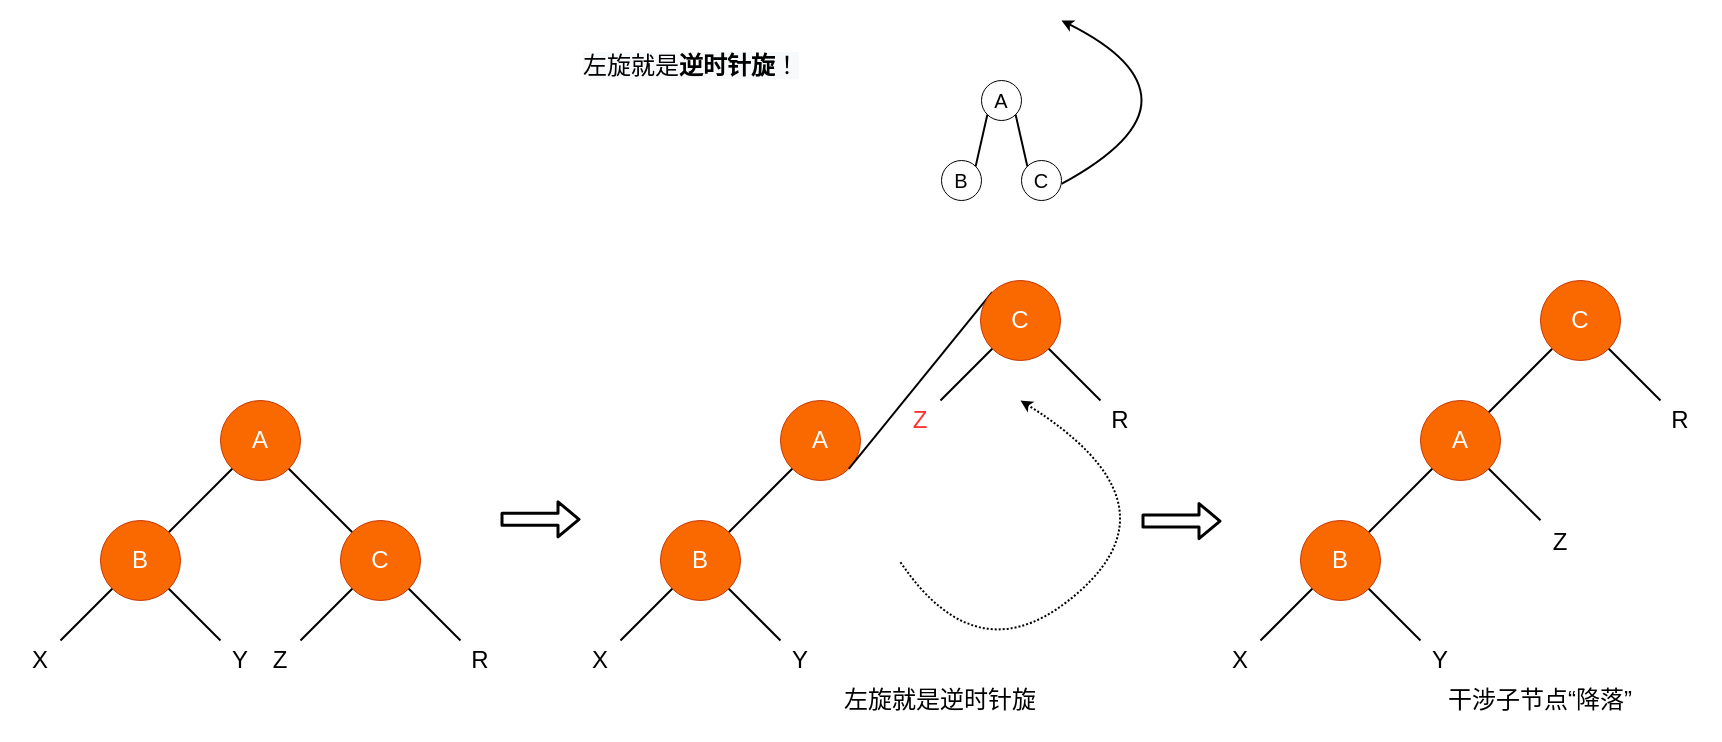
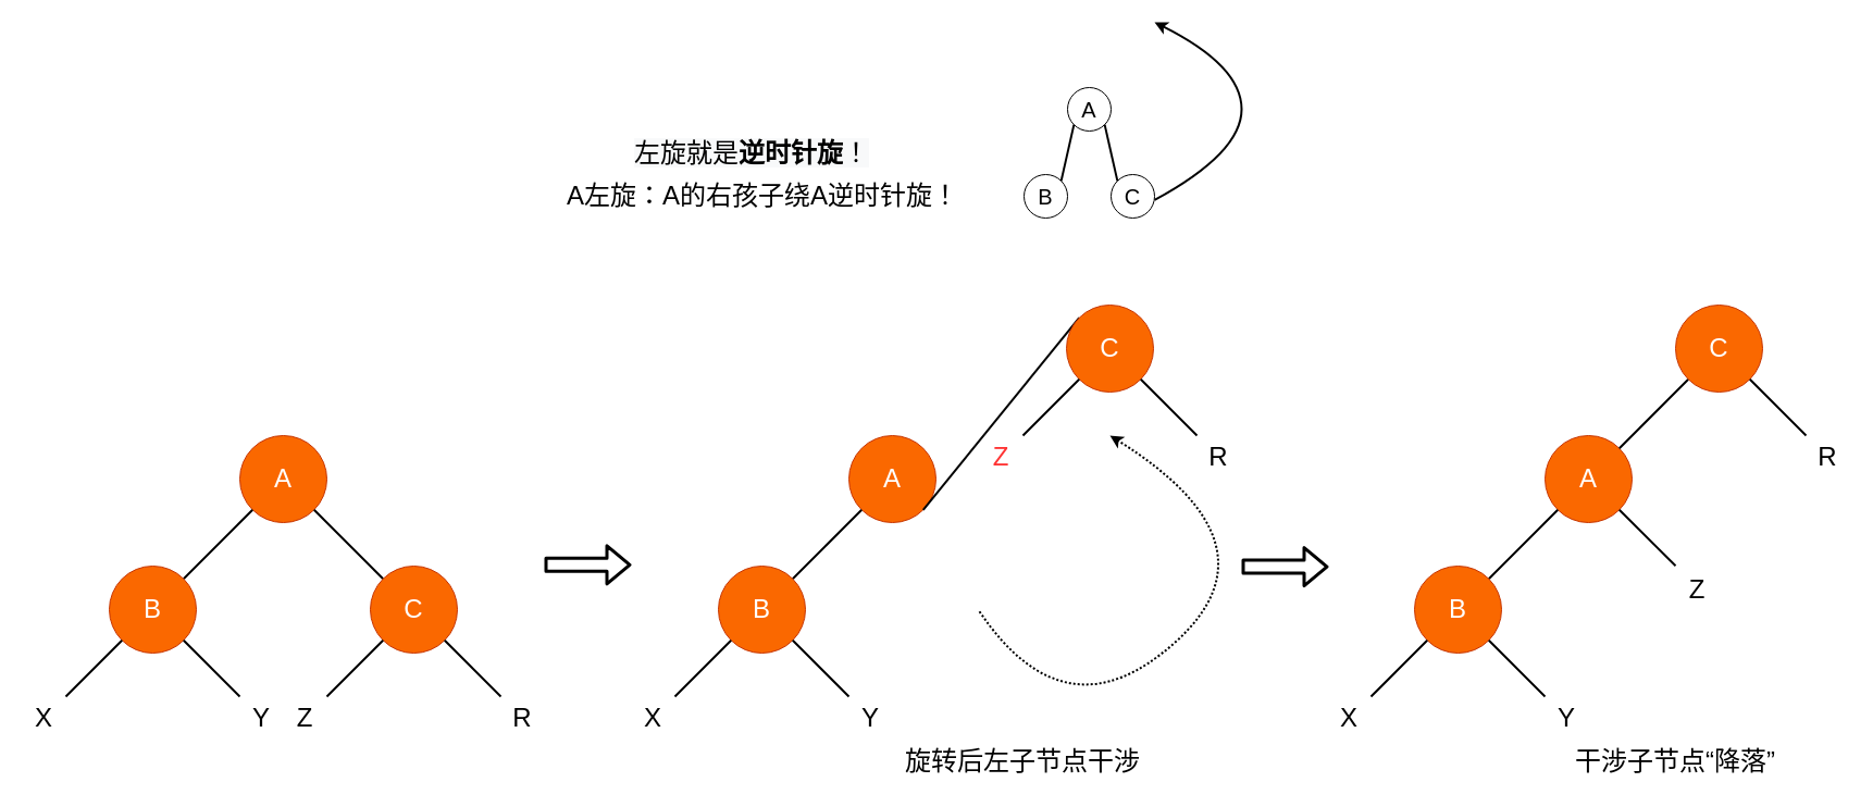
  <mxCell id="0" />
  <mxCell id="1" parent="0" />
  <mxCell id="2" value="&lt;font style=&quot;font-size: 24px&quot;&gt;A&lt;/font&gt;" style="ellipse;whiteSpace=wrap;html=1;fillColor=#fa6800;strokeColor=#C73500;fontColor=#ffffff;" parent="1" vertex="1"><mxGeometry x="220" y="400" width="80" height="80" as="geometry" /></mxCell>
  <mxCell id="3" value="" style="endArrow=none;html=1;strokeWidth=2;entryX=0;entryY=1;entryDx=0;entryDy=0;exitX=1;exitY=0;exitDx=0;exitDy=0;" parent="1" source="5" target="2" edge="1"><mxGeometry width="50" height="50" relative="1" as="geometry"><mxPoint x="180" y="520" as="sourcePoint" /><mxPoint x="230" y="470" as="targetPoint" /></mxGeometry></mxCell>
  <mxCell id="4" value="" style="endArrow=none;html=1;strokeWidth=2;entryX=1;entryY=1;entryDx=0;entryDy=0;exitX=0;exitY=0;exitDx=0;exitDy=0;" parent="1" source="8" target="2" edge="1"><mxGeometry width="50" height="50" relative="1" as="geometry"><mxPoint x="340" y="520" as="sourcePoint" /><mxPoint x="340" y="490" as="targetPoint" /></mxGeometry></mxCell>
  <mxCell id="5" value="&lt;font style=&quot;font-size: 24px&quot;&gt;B&lt;/font&gt;" style="ellipse;whiteSpace=wrap;html=1;fillColor=#fa6800;strokeColor=#C73500;fontColor=#ffffff;" parent="1" vertex="1"><mxGeometry x="100" y="520" width="80" height="80" as="geometry" /></mxCell>
  <mxCell id="6" value="" style="endArrow=none;html=1;strokeWidth=2;entryX=0;entryY=1;entryDx=0;entryDy=0;" parent="1" target="5" edge="1"><mxGeometry width="50" height="50" relative="1" as="geometry"><mxPoint x="60" y="640" as="sourcePoint" /><mxPoint x="110" y="590" as="targetPoint" /></mxGeometry></mxCell>
  <mxCell id="7" value="" style="endArrow=none;html=1;strokeWidth=2;entryX=1;entryY=1;entryDx=0;entryDy=0;" parent="1" target="5" edge="1"><mxGeometry width="50" height="50" relative="1" as="geometry"><mxPoint x="220" y="640" as="sourcePoint" /><mxPoint x="220" y="610" as="targetPoint" /></mxGeometry></mxCell>
  <mxCell id="8" value="&lt;font style=&quot;font-size: 24px&quot;&gt;C&lt;/font&gt;" style="ellipse;whiteSpace=wrap;html=1;fillColor=#fa6800;strokeColor=#C73500;fontColor=#ffffff;" parent="1" vertex="1"><mxGeometry x="340" y="520" width="80" height="80" as="geometry" /></mxCell>
  <mxCell id="9" value="" style="endArrow=none;html=1;strokeWidth=2;entryX=0;entryY=1;entryDx=0;entryDy=0;" parent="1" target="8" edge="1"><mxGeometry width="50" height="50" relative="1" as="geometry"><mxPoint x="300" y="640" as="sourcePoint" /><mxPoint x="350" y="590" as="targetPoint" /></mxGeometry></mxCell>
  <mxCell id="10" value="" style="endArrow=none;html=1;strokeWidth=2;entryX=1;entryY=1;entryDx=0;entryDy=0;" parent="1" target="8" edge="1"><mxGeometry width="50" height="50" relative="1" as="geometry"><mxPoint x="460" y="640" as="sourcePoint" /><mxPoint x="460" y="610" as="targetPoint" /></mxGeometry></mxCell>
  <mxCell id="11" value="&lt;font style=&quot;font-size: 24px&quot;&gt;X&lt;/font&gt;" style="text;html=1;strokeColor=none;fillColor=none;align=center;verticalAlign=middle;whiteSpace=wrap;rounded=0;" parent="1" vertex="1"><mxGeometry x="20" y="640" width="40" height="40" as="geometry" /></mxCell>
  <mxCell id="12" value="&lt;font style=&quot;font-size: 24px&quot;&gt;Y&lt;/font&gt;" style="text;html=1;strokeColor=none;fillColor=none;align=center;verticalAlign=middle;whiteSpace=wrap;rounded=0;" parent="1" vertex="1"><mxGeometry x="220" y="640" width="40" height="40" as="geometry" /></mxCell>
  <mxCell id="13" value="&lt;font style=&quot;font-size: 24px&quot;&gt;Z&lt;/font&gt;" style="text;html=1;strokeColor=none;fillColor=none;align=center;verticalAlign=middle;whiteSpace=wrap;rounded=0;" parent="1" vertex="1"><mxGeometry x="260" y="640" width="40" height="40" as="geometry" /></mxCell>
  <mxCell id="14" value="&lt;font style=&quot;font-size: 24px&quot;&gt;R&lt;/font&gt;" style="text;html=1;strokeColor=none;fillColor=none;align=center;verticalAlign=middle;whiteSpace=wrap;rounded=0;" parent="1" vertex="1"><mxGeometry x="460" y="640" width="40" height="40" as="geometry" /></mxCell>
  <mxCell id="15" value="" style="curved=1;endArrow=classic;html=1;strokeWidth=2;" parent="1" edge="1"><mxGeometry width="50" height="50" relative="1" as="geometry"><mxPoint x="1061" y="183.45" as="sourcePoint" /><mxPoint x="1061" y="20" as="targetPoint" /><Array as="points"><mxPoint x="1141" y="140" /><mxPoint x="1141" y="60" /></Array></mxGeometry></mxCell>
+ <mxCell id="16" value="&lt;span style=&quot;font-size: 24px&quot;&gt;A左旋：A的右孩子绕A逆时针旋！&lt;/span&gt;" style="text;html=1;strokeColor=none;fillColor=none;align=center;verticalAlign=middle;whiteSpace=wrap;rounded=0;" parent="1" vertex="1"><mxGeometry x="501" y="160" width="400" height="40" as="geometry" /></mxCell>
  <mxCell id="17" value="&lt;font style=&quot;font-size: 24px&quot;&gt;A&lt;/font&gt;" style="ellipse;whiteSpace=wrap;html=1;fillColor=#fa6800;strokeColor=#C73500;fontColor=#ffffff;" parent="1" vertex="1"><mxGeometry x="780" y="400" width="80" height="80" as="geometry" /></mxCell>
  <mxCell id="18" value="" style="endArrow=none;html=1;strokeWidth=2;entryX=0;entryY=1;entryDx=0;entryDy=0;exitX=1;exitY=0;exitDx=0;exitDy=0;" parent="1" source="20" target="17" edge="1"><mxGeometry width="50" height="50" relative="1" as="geometry"><mxPoint x="740" y="520" as="sourcePoint" /><mxPoint x="790" y="470" as="targetPoint" /></mxGeometry></mxCell>
  <mxCell id="19" value="" style="endArrow=none;html=1;strokeWidth=2;entryX=1;entryY=1;entryDx=0;entryDy=0;exitX=0;exitY=0;exitDx=0;exitDy=0;" parent="1" source="23" target="17" edge="1"><mxGeometry width="50" height="50" relative="1" as="geometry"><mxPoint x="900" y="520" as="sourcePoint" /><mxPoint x="900" y="490" as="targetPoint" /></mxGeometry></mxCell>
  <mxCell id="20" value="&lt;font style=&quot;font-size: 24px&quot;&gt;B&lt;/font&gt;" style="ellipse;whiteSpace=wrap;html=1;fillColor=#fa6800;strokeColor=#C73500;fontColor=#ffffff;" parent="1" vertex="1"><mxGeometry x="660" y="520" width="80" height="80" as="geometry" /></mxCell>
  <mxCell id="21" value="" style="endArrow=none;html=1;strokeWidth=2;entryX=0;entryY=1;entryDx=0;entryDy=0;" parent="1" target="20" edge="1"><mxGeometry width="50" height="50" relative="1" as="geometry"><mxPoint x="620" y="640" as="sourcePoint" /><mxPoint x="670" y="590" as="targetPoint" /></mxGeometry></mxCell>
  <mxCell id="22" value="" style="endArrow=none;html=1;strokeWidth=2;entryX=1;entryY=1;entryDx=0;entryDy=0;" parent="1" target="20" edge="1"><mxGeometry width="50" height="50" relative="1" as="geometry"><mxPoint x="780" y="640" as="sourcePoint" /><mxPoint x="780" y="610" as="targetPoint" /></mxGeometry></mxCell>
  <mxCell id="23" value="&lt;font style=&quot;font-size: 24px&quot;&gt;C&lt;/font&gt;" style="ellipse;whiteSpace=wrap;html=1;fillColor=#fa6800;strokeColor=#C73500;fontColor=#ffffff;" parent="1" vertex="1"><mxGeometry x="980" y="280" width="80" height="80" as="geometry" /></mxCell>
  <mxCell id="24" value="" style="endArrow=none;html=1;strokeWidth=2;entryX=0;entryY=1;entryDx=0;entryDy=0;" parent="1" target="23" edge="1"><mxGeometry width="50" height="50" relative="1" as="geometry"><mxPoint x="940" y="400" as="sourcePoint" /><mxPoint x="990" y="350" as="targetPoint" /></mxGeometry></mxCell>
  <mxCell id="25" value="" style="endArrow=none;html=1;strokeWidth=2;entryX=1;entryY=1;entryDx=0;entryDy=0;" parent="1" target="23" edge="1"><mxGeometry width="50" height="50" relative="1" as="geometry"><mxPoint x="1100" y="400" as="sourcePoint" /><mxPoint x="1100" y="370" as="targetPoint" /></mxGeometry></mxCell>
  <mxCell id="26" value="&lt;font style=&quot;font-size: 24px&quot;&gt;X&lt;/font&gt;" style="text;html=1;strokeColor=none;fillColor=none;align=center;verticalAlign=middle;whiteSpace=wrap;rounded=0;" parent="1" vertex="1"><mxGeometry x="580" y="640" width="40" height="40" as="geometry" /></mxCell>
  <mxCell id="27" value="&lt;font style=&quot;font-size: 24px&quot;&gt;Y&lt;/font&gt;" style="text;html=1;strokeColor=none;fillColor=none;align=center;verticalAlign=middle;whiteSpace=wrap;rounded=0;" parent="1" vertex="1"><mxGeometry x="780" y="640" width="40" height="40" as="geometry" /></mxCell>
  <mxCell id="28" value="&lt;font style=&quot;font-size: 24px&quot;&gt;Z&lt;/font&gt;" style="text;html=1;strokeColor=none;fillColor=none;align=center;verticalAlign=middle;whiteSpace=wrap;rounded=0;fontColor=#FF3333;" parent="1" vertex="1"><mxGeometry x="900" y="400" width="40" height="40" as="geometry" /></mxCell>
  <mxCell id="29" value="&lt;font style=&quot;font-size: 24px&quot;&gt;R&lt;/font&gt;" style="text;html=1;strokeColor=none;fillColor=none;align=center;verticalAlign=middle;whiteSpace=wrap;rounded=0;" parent="1" vertex="1"><mxGeometry x="1100" y="400" width="40" height="40" as="geometry" /></mxCell>
- <mxCell id="30" value="&lt;span style=&quot;font-size: 24px&quot;&gt;左旋就是逆时针旋&lt;/span&gt;" style="text;html=1;strokeColor=none;fillColor=none;align=center;verticalAlign=middle;whiteSpace=wrap;rounded=0;" parent="1" vertex="1"><mxGeometry x="820" y="680" width="240" height="40" as="geometry" /></mxCell>
+ <mxCell id="30" value="&lt;span style=&quot;font-size: 24px&quot;&gt;旋转后左子节点干涉&lt;/span&gt;" style="text;html=1;strokeColor=none;fillColor=none;align=center;verticalAlign=middle;whiteSpace=wrap;rounded=0;" parent="1" vertex="1"><mxGeometry x="820" y="680" width="240" height="40" as="geometry" /></mxCell>
  <mxCell id="31" value="&lt;font style=&quot;font-size: 24px&quot;&gt;A&lt;/font&gt;" style="ellipse;whiteSpace=wrap;html=1;fillColor=#fa6800;strokeColor=#C73500;fontColor=#ffffff;" parent="1" vertex="1"><mxGeometry x="1420" y="400" width="80" height="80" as="geometry" /></mxCell>
  <mxCell id="32" value="" style="endArrow=none;html=1;strokeWidth=2;entryX=0;entryY=1;entryDx=0;entryDy=0;exitX=1;exitY=0;exitDx=0;exitDy=0;" parent="1" source="34" target="31" edge="1"><mxGeometry width="50" height="50" relative="1" as="geometry"><mxPoint x="1380" y="520" as="sourcePoint" /><mxPoint x="1430" y="470" as="targetPoint" /></mxGeometry></mxCell>
  <mxCell id="33" value="" style="endArrow=none;html=1;strokeWidth=2;entryX=1;entryY=0;entryDx=0;entryDy=0;exitX=0;exitY=1;exitDx=0;exitDy=0;" parent="1" source="37" target="31" edge="1"><mxGeometry width="50" height="50" relative="1" as="geometry"><mxPoint x="1540" y="520" as="sourcePoint" /><mxPoint x="1540" y="490" as="targetPoint" /></mxGeometry></mxCell>
  <mxCell id="34" value="&lt;font style=&quot;font-size: 24px&quot;&gt;B&lt;/font&gt;" style="ellipse;whiteSpace=wrap;html=1;fillColor=#fa6800;strokeColor=#C73500;fontColor=#ffffff;" parent="1" vertex="1"><mxGeometry x="1300" y="520" width="80" height="80" as="geometry" /></mxCell>
  <mxCell id="35" value="" style="endArrow=none;html=1;strokeWidth=2;entryX=0;entryY=1;entryDx=0;entryDy=0;" parent="1" target="34" edge="1"><mxGeometry width="50" height="50" relative="1" as="geometry"><mxPoint x="1260" y="640" as="sourcePoint" /><mxPoint x="1310" y="590" as="targetPoint" /></mxGeometry></mxCell>
  <mxCell id="36" value="" style="endArrow=none;html=1;strokeWidth=2;entryX=1;entryY=1;entryDx=0;entryDy=0;" parent="1" target="34" edge="1"><mxGeometry width="50" height="50" relative="1" as="geometry"><mxPoint x="1420" y="640" as="sourcePoint" /><mxPoint x="1420" y="610" as="targetPoint" /></mxGeometry></mxCell>
  <mxCell id="37" value="&lt;font style=&quot;font-size: 24px&quot;&gt;C&lt;/font&gt;" style="ellipse;whiteSpace=wrap;html=1;fillColor=#fa6800;strokeColor=#C73500;fontColor=#ffffff;" parent="1" vertex="1"><mxGeometry x="1540" y="280" width="80" height="80" as="geometry" /></mxCell>
  <mxCell id="38" value="" style="endArrow=none;html=1;strokeWidth=2;entryX=1;entryY=1;entryDx=0;entryDy=0;exitX=0;exitY=-0.049;exitDx=0;exitDy=0;exitPerimeter=0;" parent="1" source="42" target="31" edge="1"><mxGeometry width="50" height="50" relative="1" as="geometry"><mxPoint x="1580" y="521.72" as="sourcePoint" /><mxPoint x="1631.716" y="470.004" as="targetPoint" /></mxGeometry></mxCell>
  <mxCell id="39" value="" style="endArrow=none;html=1;strokeWidth=2;entryX=1;entryY=1;entryDx=0;entryDy=0;exitX=0;exitY=0;exitDx=0;exitDy=0;" parent="1" source="43" target="37" edge="1"><mxGeometry width="50" height="50" relative="1" as="geometry"><mxPoint x="1740" y="400" as="sourcePoint" /><mxPoint x="1740" y="370" as="targetPoint" /></mxGeometry></mxCell>
  <mxCell id="40" value="&lt;font style=&quot;font-size: 24px&quot;&gt;X&lt;/font&gt;" style="text;html=1;strokeColor=none;fillColor=none;align=center;verticalAlign=middle;whiteSpace=wrap;rounded=0;" parent="1" vertex="1"><mxGeometry x="1220" y="640" width="40" height="40" as="geometry" /></mxCell>
  <mxCell id="41" value="&lt;font style=&quot;font-size: 24px&quot;&gt;Y&lt;/font&gt;" style="text;html=1;strokeColor=none;fillColor=none;align=center;verticalAlign=middle;whiteSpace=wrap;rounded=0;" parent="1" vertex="1"><mxGeometry x="1420" y="640" width="40" height="40" as="geometry" /></mxCell>
  <mxCell id="42" value="&lt;font style=&quot;font-size: 24px&quot;&gt;Z&lt;/font&gt;" style="text;html=1;strokeColor=none;fillColor=none;align=center;verticalAlign=middle;whiteSpace=wrap;rounded=0;" parent="1" vertex="1"><mxGeometry x="1540" y="521.72" width="40" height="40" as="geometry" /></mxCell>
  <mxCell id="43" value="&lt;font style=&quot;font-size: 24px&quot;&gt;R&lt;/font&gt;" style="text;html=1;strokeColor=none;fillColor=none;align=center;verticalAlign=middle;whiteSpace=wrap;rounded=0;" parent="1" vertex="1"><mxGeometry x="1660" y="400" width="40" height="40" as="geometry" /></mxCell>
  <mxCell id="44" value="&lt;span style=&quot;font-size: 24px&quot;&gt;干涉子节点“降落”&lt;/span&gt;" style="text;html=1;strokeColor=none;fillColor=none;align=center;verticalAlign=middle;whiteSpace=wrap;rounded=0;" parent="1" vertex="1"><mxGeometry x="1420" y="680" width="240" height="40" as="geometry" /></mxCell>
  <mxCell id="45" value="" style="curved=1;endArrow=classic;html=1;strokeWidth=2;dashed=1;dashPattern=1 1;" parent="1" edge="1"><mxGeometry width="50" height="50" relative="1" as="geometry"><mxPoint x="900" y="561.72" as="sourcePoint" /><mxPoint x="1020" y="400" as="targetPoint" /><Array as="points"><mxPoint x="980" y="680" /><mxPoint x="1180" y="500" /></Array></mxGeometry></mxCell>
  <mxCell id="46" value="" style="shape=flexArrow;endArrow=classic;html=1;strokeWidth=3;fontColor=#FF3333;" parent="1" edge="1"><mxGeometry width="50" height="50" relative="1" as="geometry"><mxPoint x="500" y="518.82" as="sourcePoint" /><mxPoint x="580" y="518.82" as="targetPoint" /></mxGeometry></mxCell>
- <mxCell id="47" value="&lt;span style=&quot;color: rgb(0 , 0 , 0) ; font-family: &amp;#34;helvetica&amp;#34; ; font-size: 24px ; font-style: normal ; font-weight: 400 ; letter-spacing: normal ; text-align: center ; text-indent: 0px ; text-transform: none ; word-spacing: 0px ; background-color: rgb(248 , 249 , 250) ; display: inline ; float: none&quot;&gt;左旋就是&lt;/span&gt;&lt;span style=&quot;color: rgb(0 , 0 , 0) ; font-family: &amp;#34;helvetica&amp;#34; ; font-size: 24px ; font-style: normal ; letter-spacing: normal ; text-align: center ; text-indent: 0px ; text-transform: none ; word-spacing: 0px ; background-color: rgb(248 , 249 , 250) ; display: inline ; float: none&quot;&gt;&lt;b&gt;逆时针旋&lt;/b&gt;&lt;/span&gt;&lt;span style=&quot;color: rgb(0 , 0 , 0) ; font-family: &amp;#34;helvetica&amp;#34; ; font-size: 24px ; font-style: normal ; font-weight: 400 ; letter-spacing: normal ; text-align: center ; text-indent: 0px ; text-transform: none ; word-spacing: 0px ; background-color: rgb(248 , 249 , 250) ; display: inline ; float: none&quot;&gt;！&lt;/span&gt;" style="text;whiteSpace=wrap;html=1;" parent="1" vertex="1"><mxGeometry x="581" y="45" width="240" height="40" as="geometry" /></mxCell>
+ <mxCell id="47" value="&lt;span style=&quot;color: rgb(0 , 0 , 0) ; font-family: &amp;#34;helvetica&amp;#34; ; font-size: 24px ; font-style: normal ; font-weight: 400 ; letter-spacing: normal ; text-align: center ; text-indent: 0px ; text-transform: none ; word-spacing: 0px ; background-color: rgb(248 , 249 , 250) ; display: inline ; float: none&quot;&gt;左旋就是&lt;/span&gt;&lt;span style=&quot;color: rgb(0 , 0 , 0) ; font-family: &amp;#34;helvetica&amp;#34; ; font-size: 24px ; font-style: normal ; letter-spacing: normal ; text-align: center ; text-indent: 0px ; text-transform: none ; word-spacing: 0px ; background-color: rgb(248 , 249 , 250) ; display: inline ; float: none&quot;&gt;&lt;b&gt;逆时针旋&lt;/b&gt;&lt;/span&gt;&lt;span style=&quot;color: rgb(0 , 0 , 0) ; font-family: &amp;#34;helvetica&amp;#34; ; font-size: 24px ; font-style: normal ; font-weight: 400 ; letter-spacing: normal ; text-align: center ; text-indent: 0px ; text-transform: none ; word-spacing: 0px ; background-color: rgb(248 , 249 , 250) ; display: inline ; float: none&quot;&gt;！&lt;/span&gt;" style="text;whiteSpace=wrap;html=1;" parent="1" vertex="1"><mxGeometry x="581" y="120" width="240" height="40" as="geometry" /></mxCell>
  <mxCell id="48" value="&lt;font style=&quot;font-size: 20px&quot;&gt;A&lt;/font&gt;" style="ellipse;whiteSpace=wrap;html=1;" parent="1" vertex="1"><mxGeometry x="981" y="80" width="40" height="40" as="geometry" /></mxCell>
  <mxCell id="49" value="&lt;font style=&quot;font-size: 20px&quot;&gt;B&lt;/font&gt;" style="ellipse;whiteSpace=wrap;html=1;" parent="1" vertex="1"><mxGeometry x="941" y="160" width="40" height="40" as="geometry" /></mxCell>
  <mxCell id="50" value="&lt;font style=&quot;font-size: 20px&quot;&gt;C&lt;/font&gt;" style="ellipse;whiteSpace=wrap;html=1;" parent="1" vertex="1"><mxGeometry x="1021" y="160" width="40" height="40" as="geometry" /></mxCell>
  <mxCell id="51" value="" style="endArrow=none;html=1;strokeWidth=2;entryX=0;entryY=1;entryDx=0;entryDy=0;exitX=1;exitY=0;exitDx=0;exitDy=0;" parent="1" source="49" target="48" edge="1"><mxGeometry width="50" height="50" relative="1" as="geometry"><mxPoint x="891.004" y="183.436" as="sourcePoint" /><mxPoint x="954.436" y="120.004" as="targetPoint" /></mxGeometry></mxCell>
  <mxCell id="52" value="" style="endArrow=none;html=1;strokeWidth=2;entryX=1;entryY=1;entryDx=0;entryDy=0;exitX=0;exitY=0;exitDx=0;exitDy=0;" parent="1" source="50" target="48" edge="1"><mxGeometry width="50" height="50" relative="1" as="geometry"><mxPoint x="985.142" y="175.858" as="sourcePoint" /><mxPoint x="996.858" y="124.142" as="targetPoint" /></mxGeometry></mxCell>
  <mxCell id="53" value="" style="shape=flexArrow;endArrow=classic;html=1;strokeWidth=3;fontColor=#FF3333;" edge="1" parent="1"><mxGeometry width="50" height="50" relative="1" as="geometry"><mxPoint x="1141" y="520.54" as="sourcePoint" /><mxPoint x="1221" y="520.54" as="targetPoint" /></mxGeometry></mxCell>
